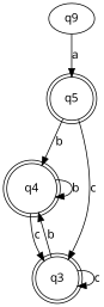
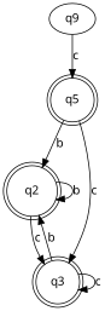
  digraph {
    fontname="Noto Sans"
    rankdir=TB
    node [fontname="Noto Sans" shape=doublecircle]
    edge [fontname="Noto Sans"]
    n1 [label=q5]
-   q2 [label=q4]
+   q2
    q3
    n4 [label=q9 shape=""]
    n1 -> q2 [label=b]
    n1 -> q3 [label=c]
    q2 -> q2 [label=b]
    q2 -> q3 [label=c]
    q3 -> q2 [label=b]
    q3 -> q3 [label=c]
-   n4 -> n1 [label=a]
+   n4 -> n1 [label=c]
  }
